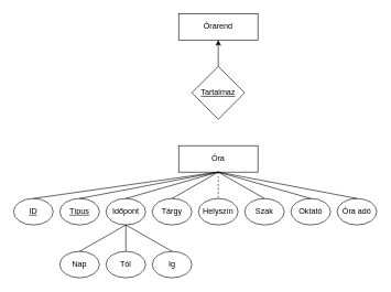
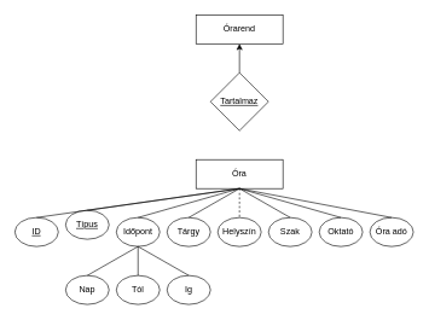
  <mxCell id="0" />
  <mxCell id="1" parent="0" />
  <mxCell id="2" value="Órarend" style="whiteSpace=wrap;html=1;align=center;" vertex="1" parent="1"><mxGeometry x="270" y="20" width="120" height="40" as="geometry" /></mxCell>
  <mxCell id="3" value="&lt;u&gt;Tartalmaz&lt;/u&gt;" style="rhombus;whiteSpace=wrap;html=1;" vertex="1" parent="1"><mxGeometry x="290" y="100" width="80" height="80" as="geometry" /></mxCell>
  <mxCell id="4" value="Óra" style="whiteSpace=wrap;html=1;align=center;" vertex="1" parent="1"><mxGeometry x="270" y="220" width="120" height="40" as="geometry" /></mxCell>
  <mxCell id="5" value="Helyszín" style="ellipse;whiteSpace=wrap;html=1;align=center;" vertex="1" parent="1"><mxGeometry x="300" y="300" width="60" height="40" as="geometry" /></mxCell>
  <mxCell id="6" value="Oktató" style="ellipse;whiteSpace=wrap;html=1;align=center;" vertex="1" parent="1"><mxGeometry x="440" y="300" width="60" height="40" as="geometry" /></mxCell>
  <mxCell id="7" value="Tárgy" style="ellipse;whiteSpace=wrap;html=1;align=center;" vertex="1" parent="1"><mxGeometry x="230" y="300" width="60" height="40" as="geometry" /></mxCell>
  <mxCell id="8" value="Szak" style="ellipse;whiteSpace=wrap;html=1;align=center;" vertex="1" parent="1"><mxGeometry x="370" y="300" width="60" height="40" as="geometry" /></mxCell>
  <mxCell id="9" value="Időpont" style="ellipse;whiteSpace=wrap;html=1;align=center;" vertex="1" parent="1"><mxGeometry x="160" y="300" width="60" height="40" as="geometry" /></mxCell>
  <mxCell id="10" value="Óra adó" style="ellipse;whiteSpace=wrap;html=1;align=center;" vertex="1" parent="1"><mxGeometry x="510" y="300" width="60" height="40" as="geometry" /></mxCell>
  <mxCell id="11" style="rounded=0;orthogonalLoop=1;jettySize=auto;html=1;exitX=0.5;exitY=1;exitDx=0;exitDy=0;entryX=0.5;entryY=0;entryDx=0;entryDy=0;endArrow=none;endFill=0;" edge="1" parent="1" target="9" source="4"><mxGeometry relative="1" as="geometry"><mxPoint x="330" y="260" as="sourcePoint" /><mxPoint x="340" y="230" as="targetPoint" /></mxGeometry></mxCell>
  <mxCell id="12" style="rounded=0;orthogonalLoop=1;jettySize=auto;html=1;exitX=0.5;exitY=1;exitDx=0;exitDy=0;entryX=0.5;entryY=0;entryDx=0;entryDy=0;endArrow=none;endFill=0;" edge="1" parent="1" target="7" source="4"><mxGeometry relative="1" as="geometry"><mxPoint x="330" y="260" as="sourcePoint" /><mxPoint x="350" y="240" as="targetPoint" /></mxGeometry></mxCell>
  <mxCell id="13" style="rounded=0;orthogonalLoop=1;jettySize=auto;html=1;entryX=0.5;entryY=0;entryDx=0;entryDy=0;endArrow=none;endFill=0;exitX=0.5;exitY=1;exitDx=0;exitDy=0;dashed=1;" edge="1" parent="1" target="5" source="4"><mxGeometry relative="1" as="geometry"><mxPoint x="330" y="250" as="sourcePoint" /><mxPoint x="360" y="250" as="targetPoint" /></mxGeometry></mxCell>
  <mxCell id="14" style="rounded=0;orthogonalLoop=1;jettySize=auto;html=1;entryX=0.5;entryY=0;entryDx=0;entryDy=0;endArrow=none;endFill=0;exitX=0.5;exitY=1;exitDx=0;exitDy=0;" edge="1" parent="1" target="8"><mxGeometry relative="1" as="geometry"><mxPoint x="330" y="260" as="sourcePoint" /><mxPoint x="370" y="260" as="targetPoint" /></mxGeometry></mxCell>
  <mxCell id="15" style="rounded=0;orthogonalLoop=1;jettySize=auto;html=1;entryX=0.5;entryY=0;entryDx=0;entryDy=0;endArrow=none;endFill=0;exitX=0.5;exitY=1;exitDx=0;exitDy=0;" edge="1" parent="1" target="6"><mxGeometry relative="1" as="geometry"><mxPoint x="330" y="260" as="sourcePoint" /><mxPoint x="380" y="270" as="targetPoint" /></mxGeometry></mxCell>
  <mxCell id="16" style="rounded=0;orthogonalLoop=1;jettySize=auto;html=1;exitX=0.5;exitY=0;exitDx=0;exitDy=0;entryX=0.5;entryY=1;entryDx=0;entryDy=0;endArrow=none;endFill=0;" edge="1" parent="1" source="10" target="4"><mxGeometry relative="1" as="geometry"><mxPoint x="390" y="240" as="sourcePoint" /><mxPoint x="330" y="260" as="targetPoint" /></mxGeometry></mxCell>
  <mxCell id="17" value="Ig" style="ellipse;whiteSpace=wrap;html=1;align=center;" vertex="1" parent="1"><mxGeometry x="230" y="380" width="60" height="40" as="geometry" /></mxCell>
  <mxCell id="18" value="Tól" style="ellipse;whiteSpace=wrap;html=1;align=center;" vertex="1" parent="1"><mxGeometry x="160" y="380" width="60" height="40" as="geometry" /></mxCell>
  <mxCell id="19" value="Nap" style="ellipse;whiteSpace=wrap;html=1;align=center;" vertex="1" parent="1"><mxGeometry x="90" y="380" width="60" height="40" as="geometry" /></mxCell>
  <mxCell id="20" style="rounded=0;orthogonalLoop=1;jettySize=auto;html=1;exitX=0.5;exitY=1;exitDx=0;exitDy=0;entryX=0.5;entryY=0;entryDx=0;entryDy=0;endArrow=none;endFill=0;" edge="1" parent="1" source="9" target="19"><mxGeometry relative="1" as="geometry"><mxPoint x="340" y="270" as="sourcePoint" /><mxPoint x="200" y="310" as="targetPoint" /></mxGeometry></mxCell>
  <mxCell id="21" style="rounded=0;orthogonalLoop=1;jettySize=auto;html=1;exitX=0.5;exitY=0;exitDx=0;exitDy=0;entryX=0.5;entryY=1;entryDx=0;entryDy=0;endArrow=none;endFill=0;" edge="1" parent="1" source="17" target="9"><mxGeometry relative="1" as="geometry"><mxPoint x="350" y="280" as="sourcePoint" /><mxPoint x="210" y="320" as="targetPoint" /></mxGeometry></mxCell>
  <mxCell id="22" style="rounded=0;orthogonalLoop=1;jettySize=auto;html=1;exitX=0.5;exitY=0;exitDx=0;exitDy=0;entryX=0.5;entryY=1;entryDx=0;entryDy=0;endArrow=none;endFill=0;" edge="1" parent="1" source="18" target="9"><mxGeometry relative="1" as="geometry"><mxPoint x="360" y="290" as="sourcePoint" /><mxPoint x="220" y="330" as="targetPoint" /></mxGeometry></mxCell>
  <mxCell id="23" value="&lt;u&gt;ID&lt;/u&gt;" style="ellipse;whiteSpace=wrap;html=1;align=center;" vertex="1" parent="1"><mxGeometry x="20" y="300" width="60" height="40" as="geometry" /></mxCell>
- <mxCell id="24" value="&lt;u&gt;Típus&lt;/u&gt;" style="ellipse;whiteSpace=wrap;html=1;align=center;" vertex="1" parent="1"><mxGeometry x="90" y="300" width="60" height="40" as="geometry" /></mxCell>
+ <mxCell id="24" value="&lt;u&gt;Típus&lt;/u&gt;" style="ellipse;whiteSpace=wrap;html=1;align=center;" vertex="1" parent="1"><mxGeometry x="90" y="290" width="60" height="40" as="geometry" /></mxCell>
  <mxCell id="25" value="" style="endArrow=classic;html=1;rounded=0;entryX=0.5;entryY=1;entryDx=0;entryDy=0;exitX=0.5;exitY=0;exitDx=0;exitDy=0;" edge="1" parent="1" source="3" target="2"><mxGeometry width="50" height="50" relative="1" as="geometry"><mxPoint x="450" y="140" as="sourcePoint" /><mxPoint x="450" y="50" as="targetPoint" /></mxGeometry></mxCell>
  <mxCell id="26" style="rounded=0;orthogonalLoop=1;jettySize=auto;html=1;entryX=0.5;entryY=0;entryDx=0;entryDy=0;endArrow=none;endFill=0;exitX=0.5;exitY=1;exitDx=0;exitDy=0;" edge="1" parent="1" source="4" target="24"><mxGeometry relative="1" as="geometry"><mxPoint x="340" y="270" as="sourcePoint" /><mxPoint x="340" y="310" as="targetPoint" /></mxGeometry></mxCell>
  <mxCell id="27" style="rounded=0;orthogonalLoop=1;jettySize=auto;html=1;entryX=0.5;entryY=0;entryDx=0;entryDy=0;endArrow=none;endFill=0;exitX=0.5;exitY=1;exitDx=0;exitDy=0;" edge="1" parent="1" source="4" target="23"><mxGeometry relative="1" as="geometry"><mxPoint x="350" y="280" as="sourcePoint" /><mxPoint x="350" y="320" as="targetPoint" /></mxGeometry></mxCell>
